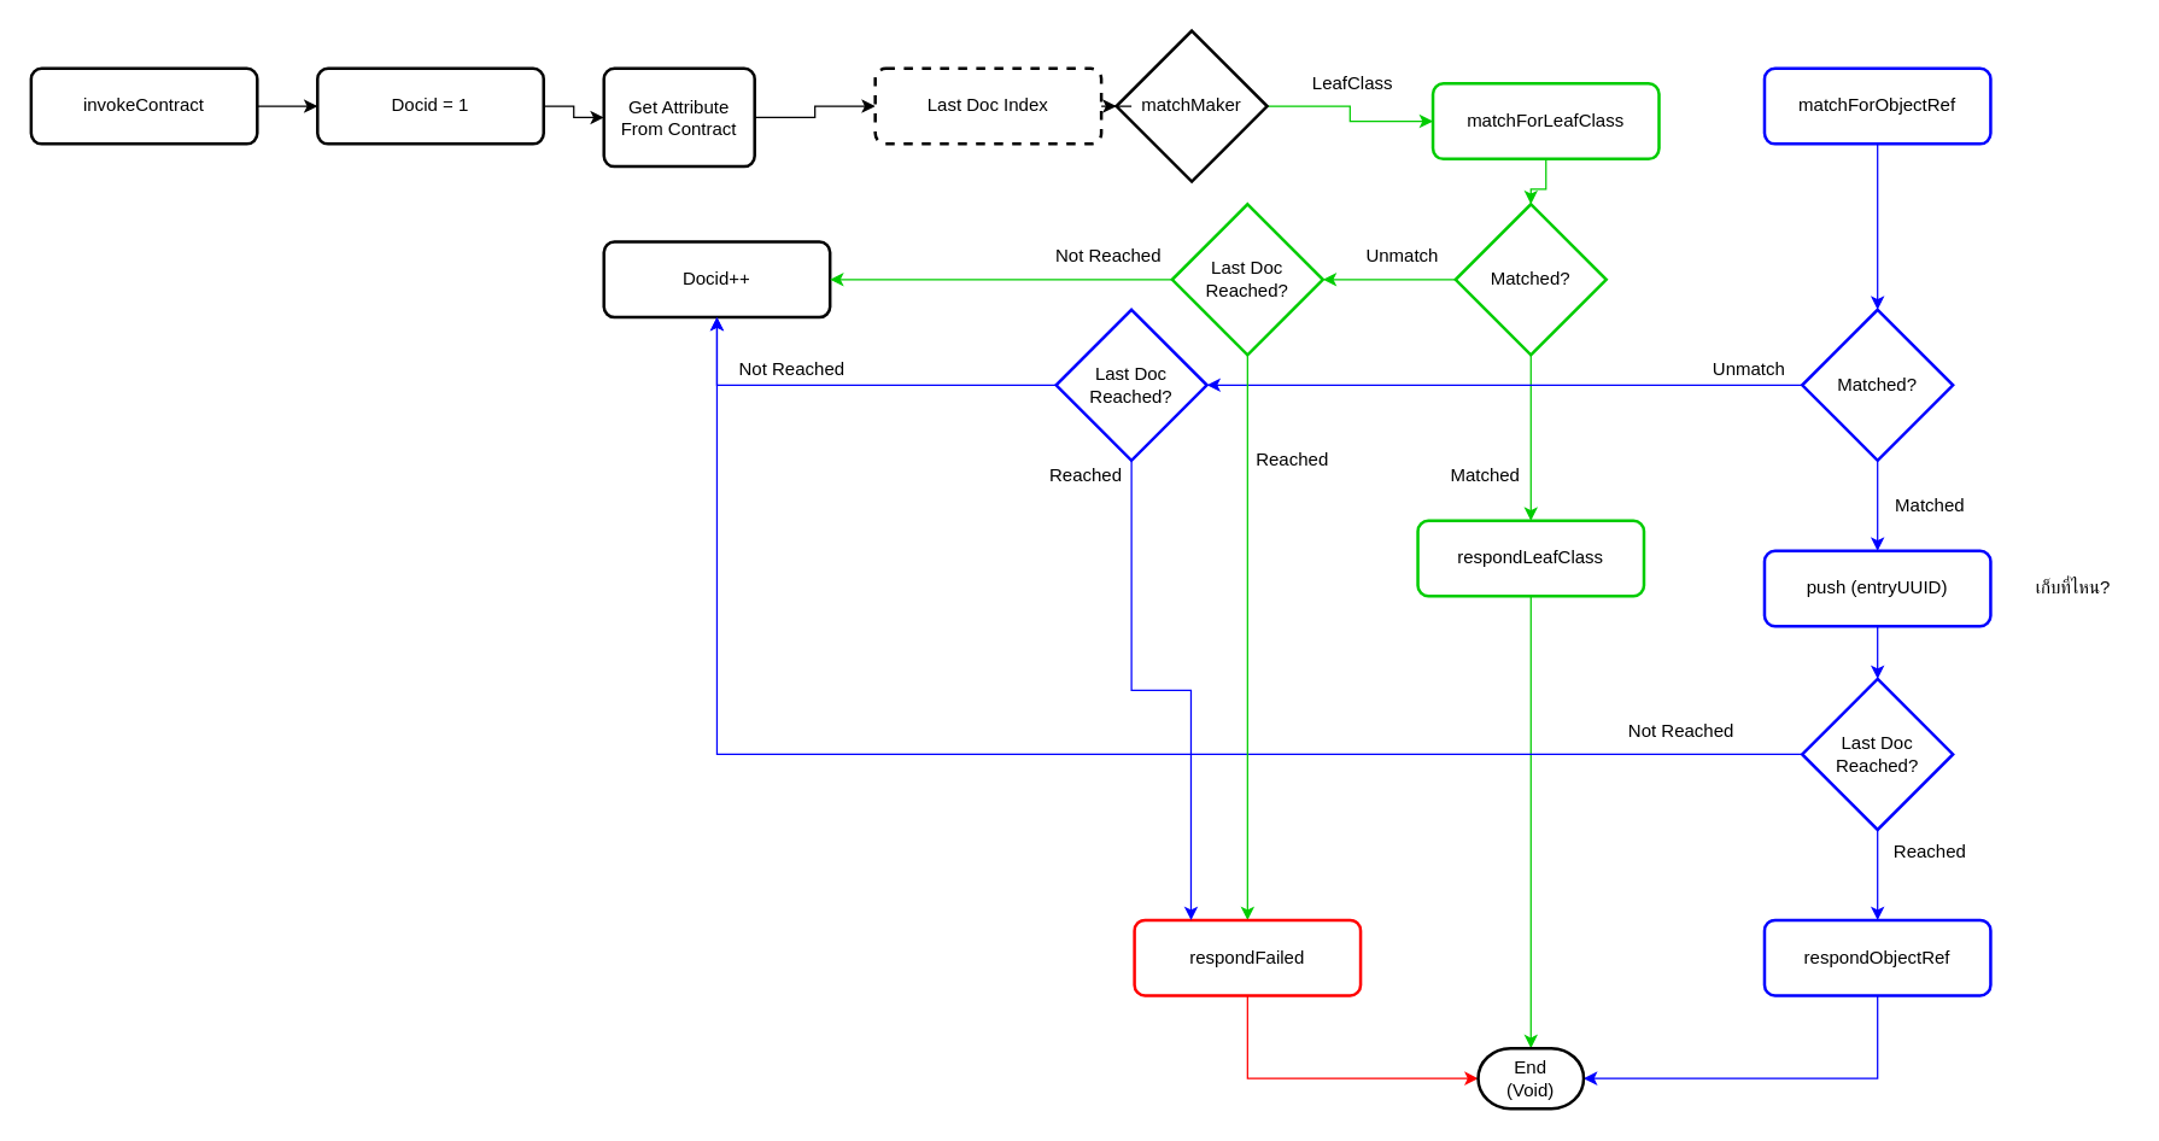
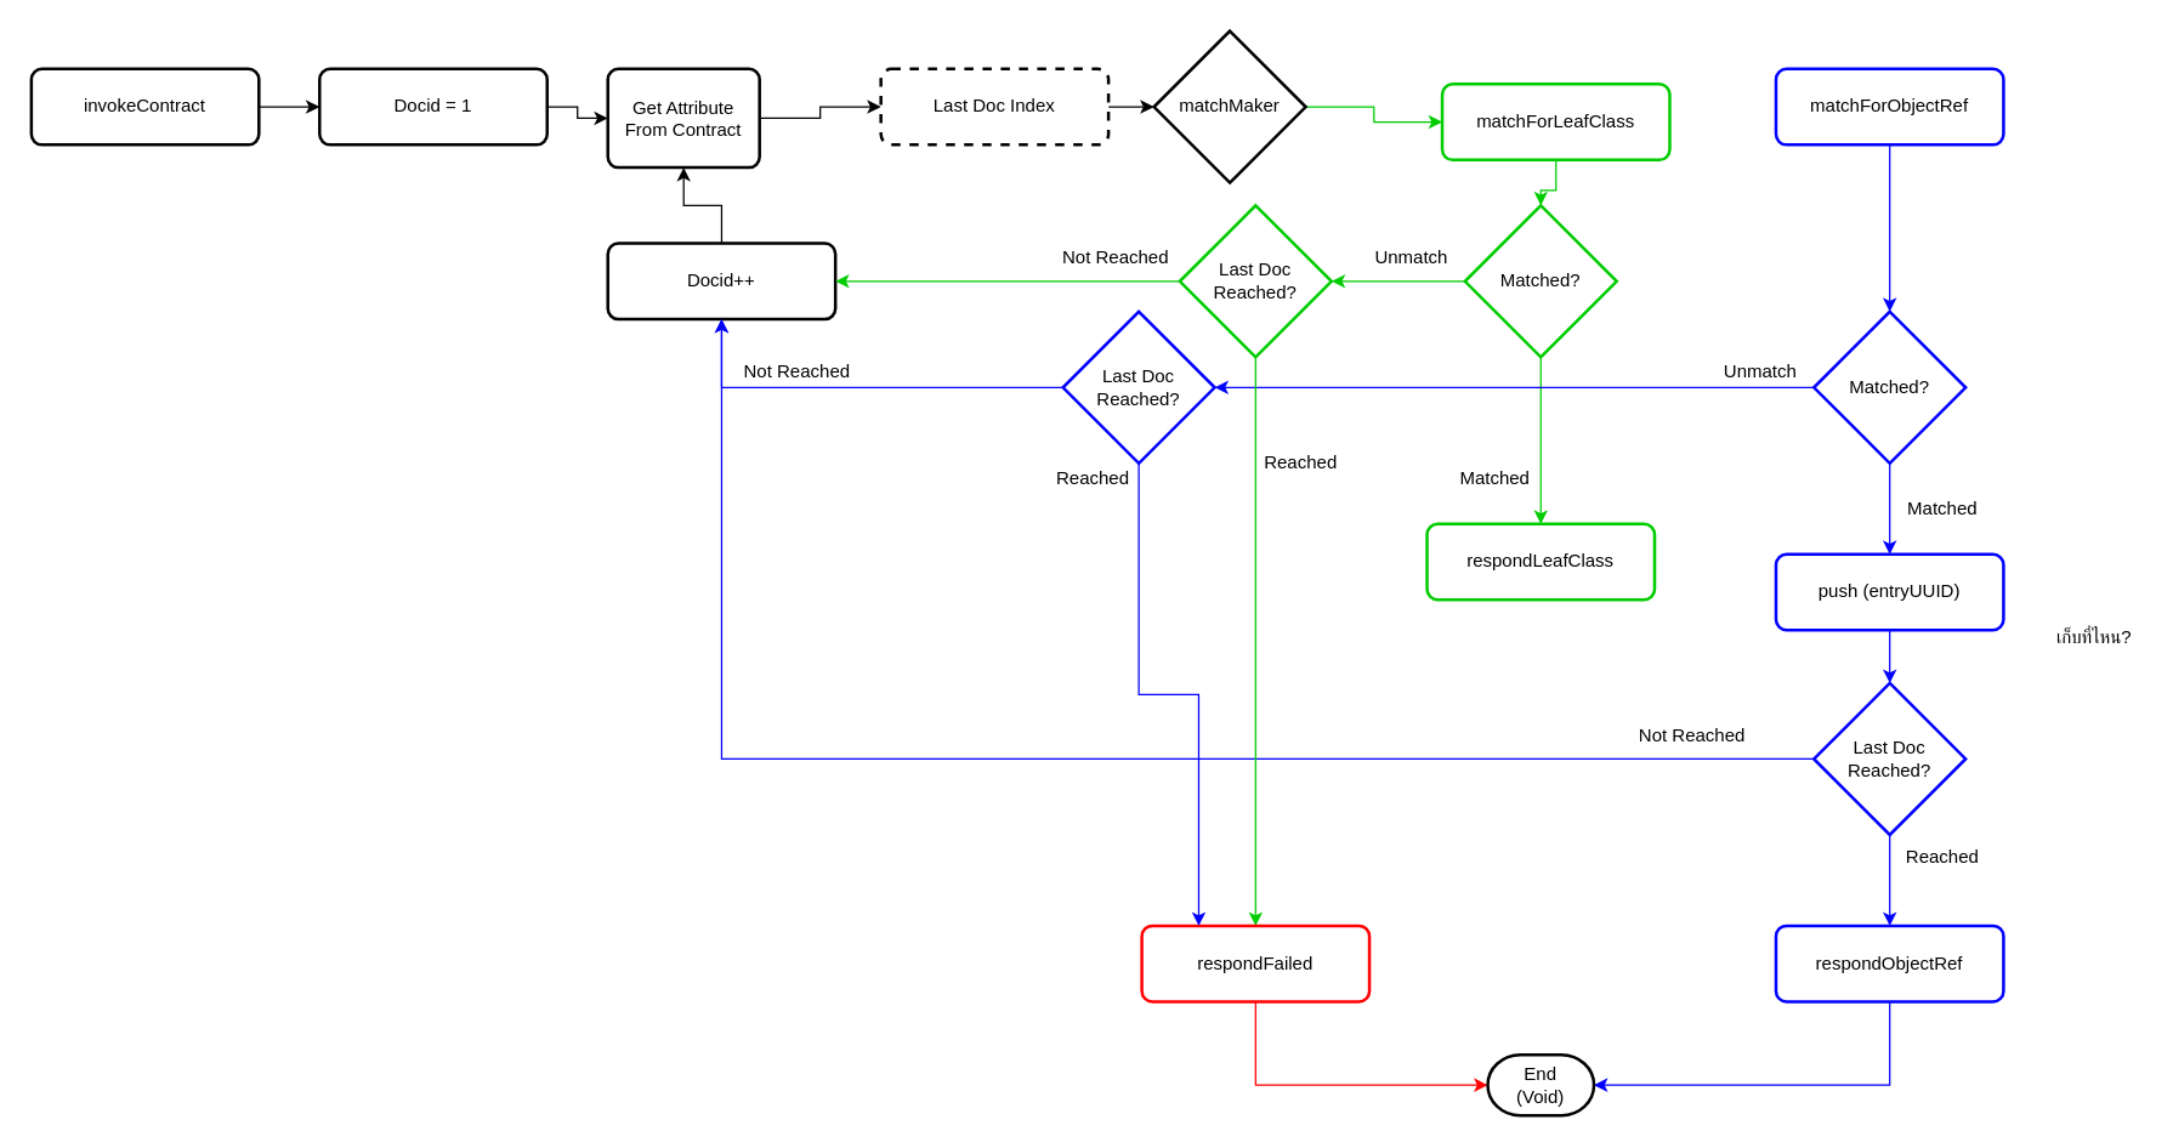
  <mxCell id="0" />
  <mxCell id="1" parent="0" />
  <mxCell id="2" style="edgeStyle=orthogonalEdgeStyle;rounded=0;orthogonalLoop=1;jettySize=auto;html=1;exitX=1;exitY=0.5;exitDx=0;exitDy=0;entryX=0;entryY=0.5;entryDx=0;entryDy=0;" edge="1" parent="1" source="3" target="11"><mxGeometry relative="1" as="geometry" /></mxCell>
  <mxCell id="3" value="invokeContract" style="rounded=1;whiteSpace=wrap;html=1;absoluteArcSize=1;arcSize=14;strokeWidth=2;" vertex="1" parent="1"><mxGeometry x="20" y="45" width="150" height="50" as="geometry" /></mxCell>
  <mxCell id="4" style="edgeStyle=orthogonalEdgeStyle;rounded=0;orthogonalLoop=1;jettySize=auto;html=1;exitX=0.5;exitY=1;exitDx=0;exitDy=0;strokeColor=#00CC00;" edge="1" parent="1" source="5" target="19"><mxGeometry relative="1" as="geometry" /></mxCell>
  <mxCell id="5" value="matchForLeafClass" style="rounded=1;whiteSpace=wrap;html=1;absoluteArcSize=1;arcSize=14;strokeWidth=2;strokeColor=#00CC00;" vertex="1" parent="1"><mxGeometry x="950" y="55" width="150" height="50" as="geometry" /></mxCell>
  <mxCell id="6" style="edgeStyle=orthogonalEdgeStyle;rounded=0;orthogonalLoop=1;jettySize=auto;html=1;exitX=1;exitY=0.5;exitDx=0;exitDy=0;exitPerimeter=0;entryX=0;entryY=0.5;entryDx=0;entryDy=0;strokeColor=#00CC00;" edge="1" parent="1" source="7" target="5"><mxGeometry relative="1" as="geometry" /></mxCell>
- <mxCell id="7" value="matchMaker" style="strokeWidth=2;html=1;shape=mxgraph.flowchart.decision;whiteSpace=wrap;" vertex="1" parent="1"><mxGeometry x="740" y="20" width="100" height="100" as="geometry" /></mxCell>
+ <mxCell id="7" value="matchMaker" style="strokeWidth=2;html=1;shape=mxgraph.flowchart.decision;whiteSpace=wrap;" vertex="1" parent="1"><mxGeometry x="760" y="20" width="100" height="100" as="geometry" /></mxCell>
  <mxCell id="8" style="edgeStyle=orthogonalEdgeStyle;rounded=0;orthogonalLoop=1;jettySize=auto;html=1;exitX=0.5;exitY=1;exitDx=0;exitDy=0;entryX=0.5;entryY=0;entryDx=0;entryDy=0;entryPerimeter=0;strokeColor=#0000FF;" edge="1" parent="1" source="9" target="24"><mxGeometry relative="1" as="geometry" /></mxCell>
  <mxCell id="9" value="matchForObjectRef" style="rounded=1;whiteSpace=wrap;html=1;absoluteArcSize=1;arcSize=14;strokeWidth=2;strokeColor=#0000FF;" vertex="1" parent="1"><mxGeometry x="1170" y="45" width="150" height="50" as="geometry" /></mxCell>
  <mxCell id="10" style="edgeStyle=orthogonalEdgeStyle;rounded=0;orthogonalLoop=1;jettySize=auto;html=1;exitX=1;exitY=0.5;exitDx=0;exitDy=0;" edge="1" parent="1" source="11" target="13"><mxGeometry relative="1" as="geometry" /></mxCell>
  <mxCell id="11" value="Docid = 1" style="rounded=1;whiteSpace=wrap;html=1;absoluteArcSize=1;arcSize=14;strokeWidth=2;" vertex="1" parent="1"><mxGeometry x="210" y="45" width="150" height="50" as="geometry" /></mxCell>
  <mxCell id="12" style="edgeStyle=orthogonalEdgeStyle;rounded=0;orthogonalLoop=1;jettySize=auto;html=1;exitX=1;exitY=0.5;exitDx=0;exitDy=0;entryX=0;entryY=0.5;entryDx=0;entryDy=0;" edge="1" parent="1" source="13" target="52"><mxGeometry relative="1" as="geometry" /></mxCell>
  <mxCell id="13" value="Get Attribute&lt;br&gt;From Contract" style="rounded=1;whiteSpace=wrap;html=1;absoluteArcSize=1;arcSize=14;strokeWidth=2;" vertex="1" parent="1"><mxGeometry x="400" y="45" width="100" height="65" as="geometry" /></mxCell>
- <mxCell id="14" value="LeafClass" style="text;html=1;strokeColor=none;fillColor=none;align=center;verticalAlign=middle;whiteSpace=wrap;rounded=0;" vertex="1" parent="1"><mxGeometry x="877" y="45" width="40" height="20" as="geometry" /></mxCell>
- <mxCell id="15" style="edgeStyle=orthogonalEdgeStyle;rounded=0;orthogonalLoop=1;jettySize=auto;html=1;exitX=0.5;exitY=1;exitDx=0;exitDy=0;entryX=0.5;entryY=0;entryDx=0;entryDy=0;entryPerimeter=0;strokeColor=#00CC00;" edge="1" parent="1" source="16" target="45"><mxGeometry relative="1" as="geometry" /></mxCell>
  <mxCell id="16" value="respondLeafClass" style="rounded=1;whiteSpace=wrap;html=1;absoluteArcSize=1;arcSize=14;strokeWidth=2;strokeColor=#00CC00;" vertex="1" parent="1"><mxGeometry x="940" y="345" width="150" height="50" as="geometry" /></mxCell>
  <mxCell id="17" style="edgeStyle=orthogonalEdgeStyle;rounded=0;orthogonalLoop=1;jettySize=auto;html=1;exitX=0.5;exitY=1;exitDx=0;exitDy=0;exitPerimeter=0;entryX=0.5;entryY=0;entryDx=0;entryDy=0;strokeColor=#00CC00;" edge="1" parent="1" source="19" target="16"><mxGeometry relative="1" as="geometry" /></mxCell>
  <mxCell id="18" style="edgeStyle=orthogonalEdgeStyle;rounded=0;orthogonalLoop=1;jettySize=auto;html=1;exitX=0;exitY=0.5;exitDx=0;exitDy=0;exitPerimeter=0;entryX=1;entryY=0.5;entryDx=0;entryDy=0;entryPerimeter=0;strokeColor=#00CC00;" edge="1" parent="1" source="19" target="38"><mxGeometry relative="1" as="geometry" /></mxCell>
  <mxCell id="19" value="Matched?" style="strokeWidth=2;html=1;shape=mxgraph.flowchart.decision;whiteSpace=wrap;strokeColor=#00CC00;" vertex="1" parent="1"><mxGeometry x="965" y="135" width="100" height="100" as="geometry" /></mxCell>
+ <mxCell id="20" style="edgeStyle=orthogonalEdgeStyle;rounded=0;orthogonalLoop=1;jettySize=auto;html=1;exitX=0.5;exitY=0;exitDx=0;exitDy=0;entryX=0.5;entryY=1;entryDx=0;entryDy=0;" edge="1" parent="1" source="21" target="13"><mxGeometry relative="1" as="geometry" /></mxCell>
  <mxCell id="21" value="Docid++" style="rounded=1;whiteSpace=wrap;html=1;absoluteArcSize=1;arcSize=14;strokeWidth=2;" vertex="1" parent="1"><mxGeometry x="400" y="160" width="150" height="50" as="geometry" /></mxCell>
  <mxCell id="22" style="edgeStyle=orthogonalEdgeStyle;rounded=0;orthogonalLoop=1;jettySize=auto;html=1;exitX=0.5;exitY=1;exitDx=0;exitDy=0;exitPerimeter=0;entryX=0.5;entryY=0;entryDx=0;entryDy=0;strokeColor=#0000FF;" edge="1" parent="1" source="24" target="28"><mxGeometry relative="1" as="geometry" /></mxCell>
  <mxCell id="23" style="edgeStyle=orthogonalEdgeStyle;rounded=0;orthogonalLoop=1;jettySize=auto;html=1;exitX=0;exitY=0.5;exitDx=0;exitDy=0;exitPerimeter=0;entryX=1;entryY=0.5;entryDx=0;entryDy=0;entryPerimeter=0;strokeColor=#0000FF;" edge="1" parent="1" source="24" target="48"><mxGeometry relative="1" as="geometry" /></mxCell>
  <mxCell id="24" value="Matched?" style="strokeWidth=2;html=1;shape=mxgraph.flowchart.decision;whiteSpace=wrap;strokeColor=#0000FF;" vertex="1" parent="1"><mxGeometry x="1195" y="205" width="100" height="100" as="geometry" /></mxCell>
  <mxCell id="25" value="Unmatch" style="text;html=1;strokeColor=none;fillColor=none;align=center;verticalAlign=middle;whiteSpace=wrap;rounded=0;" vertex="1" parent="1"><mxGeometry x="910" y="160" width="40" height="20" as="geometry" /></mxCell>
  <mxCell id="26" value="Matched" style="text;html=1;strokeColor=none;fillColor=none;align=center;verticalAlign=middle;whiteSpace=wrap;rounded=0;" vertex="1" parent="1"><mxGeometry x="965" y="305" width="40" height="20" as="geometry" /></mxCell>
  <mxCell id="27" style="edgeStyle=orthogonalEdgeStyle;rounded=0;orthogonalLoop=1;jettySize=auto;html=1;exitX=0.5;exitY=1;exitDx=0;exitDy=0;strokeColor=#0000FF;" edge="1" parent="1" source="28" target="32"><mxGeometry relative="1" as="geometry" /></mxCell>
  <mxCell id="28" value="push (entryUUID)" style="rounded=1;whiteSpace=wrap;html=1;absoluteArcSize=1;arcSize=14;strokeWidth=2;strokeColor=#0000FF;" vertex="1" parent="1"><mxGeometry x="1170" y="365" width="150" height="50" as="geometry" /></mxCell>
  <mxCell id="29" value="Matched" style="text;html=1;strokeColor=none;fillColor=none;align=center;verticalAlign=middle;whiteSpace=wrap;rounded=0;" vertex="1" parent="1"><mxGeometry x="1260" y="325" width="40" height="20" as="geometry" /></mxCell>
  <mxCell id="30" style="edgeStyle=orthogonalEdgeStyle;rounded=0;orthogonalLoop=1;jettySize=auto;html=1;exitX=0;exitY=0.5;exitDx=0;exitDy=0;exitPerimeter=0;entryX=0.5;entryY=1;entryDx=0;entryDy=0;strokeColor=#0000FF;" edge="1" parent="1" source="32" target="21"><mxGeometry relative="1" as="geometry" /></mxCell>
  <mxCell id="31" style="edgeStyle=orthogonalEdgeStyle;rounded=0;orthogonalLoop=1;jettySize=auto;html=1;exitX=0.5;exitY=1;exitDx=0;exitDy=0;exitPerimeter=0;strokeColor=#0000FF;entryX=0.5;entryY=0;entryDx=0;entryDy=0;" edge="1" parent="1" source="32" target="41"><mxGeometry relative="1" as="geometry"><mxPoint x="1245" y="585" as="targetPoint" /></mxGeometry></mxCell>
  <mxCell id="32" value="Last Doc&lt;br&gt;Reached?" style="strokeWidth=2;html=1;shape=mxgraph.flowchart.decision;whiteSpace=wrap;strokeColor=#0000FF;" vertex="1" parent="1"><mxGeometry x="1195" y="450" width="100" height="100" as="geometry" /></mxCell>
  <mxCell id="33" value="Unmatch" style="text;html=1;strokeColor=none;fillColor=none;align=center;verticalAlign=middle;whiteSpace=wrap;rounded=0;" vertex="1" parent="1"><mxGeometry x="1140" y="235" width="40" height="20" as="geometry" /></mxCell>
  <mxCell id="34" value="Reached" style="text;html=1;strokeColor=none;fillColor=none;align=center;verticalAlign=middle;whiteSpace=wrap;rounded=0;" vertex="1" parent="1"><mxGeometry x="1260" y="555" width="40" height="20" as="geometry" /></mxCell>
  <mxCell id="35" value="Not Reached" style="text;html=1;strokeColor=none;fillColor=none;align=center;verticalAlign=middle;whiteSpace=wrap;rounded=0;" vertex="1" parent="1"><mxGeometry x="1070" y="475" width="90" height="20" as="geometry" /></mxCell>
  <mxCell id="36" style="edgeStyle=orthogonalEdgeStyle;rounded=0;orthogonalLoop=1;jettySize=auto;html=1;exitX=0;exitY=0.5;exitDx=0;exitDy=0;exitPerimeter=0;entryX=1;entryY=0.5;entryDx=0;entryDy=0;strokeColor=#00CC00;" edge="1" parent="1" source="38" target="21"><mxGeometry relative="1" as="geometry"><mxPoint x="690" y="185" as="targetPoint" /></mxGeometry></mxCell>
  <mxCell id="37" style="edgeStyle=orthogonalEdgeStyle;rounded=0;orthogonalLoop=1;jettySize=auto;html=1;exitX=0.5;exitY=1;exitDx=0;exitDy=0;exitPerimeter=0;strokeColor=#00CC00;" edge="1" parent="1" source="38" target="43"><mxGeometry relative="1" as="geometry" /></mxCell>
  <mxCell id="38" value="Last Doc&lt;br&gt;Reached?" style="strokeWidth=2;html=1;shape=mxgraph.flowchart.decision;whiteSpace=wrap;strokeColor=#00CC00;" vertex="1" parent="1"><mxGeometry x="777" y="135" width="100" height="100" as="geometry" /></mxCell>
  <mxCell id="39" value="Not Reached" style="text;html=1;strokeColor=none;fillColor=none;align=center;verticalAlign=middle;whiteSpace=wrap;rounded=0;" vertex="1" parent="1"><mxGeometry x="690" y="160" width="90" height="20" as="geometry" /></mxCell>
  <mxCell id="40" style="edgeStyle=orthogonalEdgeStyle;rounded=0;orthogonalLoop=1;jettySize=auto;html=1;exitX=0.5;exitY=1;exitDx=0;exitDy=0;entryX=1;entryY=0.5;entryDx=0;entryDy=0;entryPerimeter=0;strokeColor=#0000FF;" edge="1" parent="1" source="41" target="45"><mxGeometry relative="1" as="geometry" /></mxCell>
  <mxCell id="41" value="respondObjectRef" style="rounded=1;whiteSpace=wrap;html=1;absoluteArcSize=1;arcSize=14;strokeWidth=2;strokeColor=#0000FF;" vertex="1" parent="1"><mxGeometry x="1170" y="610" width="150" height="50" as="geometry" /></mxCell>
  <mxCell id="42" style="edgeStyle=orthogonalEdgeStyle;rounded=0;orthogonalLoop=1;jettySize=auto;html=1;exitX=0.5;exitY=1;exitDx=0;exitDy=0;entryX=0;entryY=0.5;entryDx=0;entryDy=0;entryPerimeter=0;strokeColor=#FF0000;" edge="1" parent="1" source="43" target="45"><mxGeometry relative="1" as="geometry" /></mxCell>
  <mxCell id="43" value="respondFailed" style="rounded=1;whiteSpace=wrap;html=1;absoluteArcSize=1;arcSize=14;strokeWidth=2;strokeColor=#FF0000;" vertex="1" parent="1"><mxGeometry x="752" y="610" width="150" height="50" as="geometry" /></mxCell>
  <mxCell id="44" value="Reached" style="text;html=1;strokeColor=none;fillColor=none;align=center;verticalAlign=middle;whiteSpace=wrap;rounded=0;" vertex="1" parent="1"><mxGeometry x="837" y="295" width="40" height="20" as="geometry" /></mxCell>
  <mxCell id="45" value="End&lt;br&gt;(Void)" style="strokeWidth=2;html=1;shape=mxgraph.flowchart.terminator;whiteSpace=wrap;" vertex="1" parent="1"><mxGeometry x="980" y="695" width="70" height="40" as="geometry" /></mxCell>
  <mxCell id="46" style="edgeStyle=orthogonalEdgeStyle;rounded=0;orthogonalLoop=1;jettySize=auto;html=1;exitX=0.5;exitY=1;exitDx=0;exitDy=0;exitPerimeter=0;entryX=0.25;entryY=0;entryDx=0;entryDy=0;strokeColor=#0000FF;" edge="1" parent="1" source="48" target="43"><mxGeometry relative="1" as="geometry" /></mxCell>
  <mxCell id="47" style="edgeStyle=orthogonalEdgeStyle;rounded=0;orthogonalLoop=1;jettySize=auto;html=1;exitX=0;exitY=0.5;exitDx=0;exitDy=0;exitPerimeter=0;entryX=0.5;entryY=1;entryDx=0;entryDy=0;strokeColor=#0000FF;" edge="1" parent="1" source="48" target="21"><mxGeometry relative="1" as="geometry" /></mxCell>
  <mxCell id="48" value="Last Doc&lt;br&gt;Reached?" style="strokeWidth=2;html=1;shape=mxgraph.flowchart.decision;whiteSpace=wrap;strokeColor=#0000FF;" vertex="1" parent="1"><mxGeometry x="700" y="205" width="100" height="100" as="geometry" /></mxCell>
  <mxCell id="49" value="Reached" style="text;html=1;strokeColor=none;fillColor=none;align=center;verticalAlign=middle;whiteSpace=wrap;rounded=0;" vertex="1" parent="1"><mxGeometry x="700" y="305" width="40" height="20" as="geometry" /></mxCell>
  <mxCell id="50" value="Not Reached" style="text;html=1;strokeColor=none;fillColor=none;align=center;verticalAlign=middle;whiteSpace=wrap;rounded=0;" vertex="1" parent="1"><mxGeometry x="480" y="235" width="90" height="20" as="geometry" /></mxCell>
  <mxCell id="51" style="edgeStyle=orthogonalEdgeStyle;rounded=0;orthogonalLoop=1;jettySize=auto;html=1;exitX=1;exitY=0.5;exitDx=0;exitDy=0;" edge="1" parent="1" source="52" target="7"><mxGeometry relative="1" as="geometry" /></mxCell>
  <mxCell id="52" value="Last Doc Index" style="rounded=1;whiteSpace=wrap;html=1;absoluteArcSize=1;arcSize=14;strokeWidth=2;dashed=1;" vertex="1" parent="1"><mxGeometry x="580" y="45" width="150" height="50" as="geometry" /></mxCell>
- <mxCell id="53" value="เก็บที่ไหน?" style="text;html=1;strokeColor=none;fillColor=none;align=center;verticalAlign=middle;whiteSpace=wrap;rounded=0;" vertex="1" parent="1"><mxGeometry x="1340" y="380" width="70" height="20" as="geometry" /></mxCell>
+ <mxCell id="53" value="เก็บที่ไหน?" style="text;html=1;strokeColor=none;fillColor=none;align=center;verticalAlign=middle;whiteSpace=wrap;rounded=0;" vertex="1" parent="1"><mxGeometry x="1345" y="410" width="70" height="20" as="geometry" /></mxCell>
